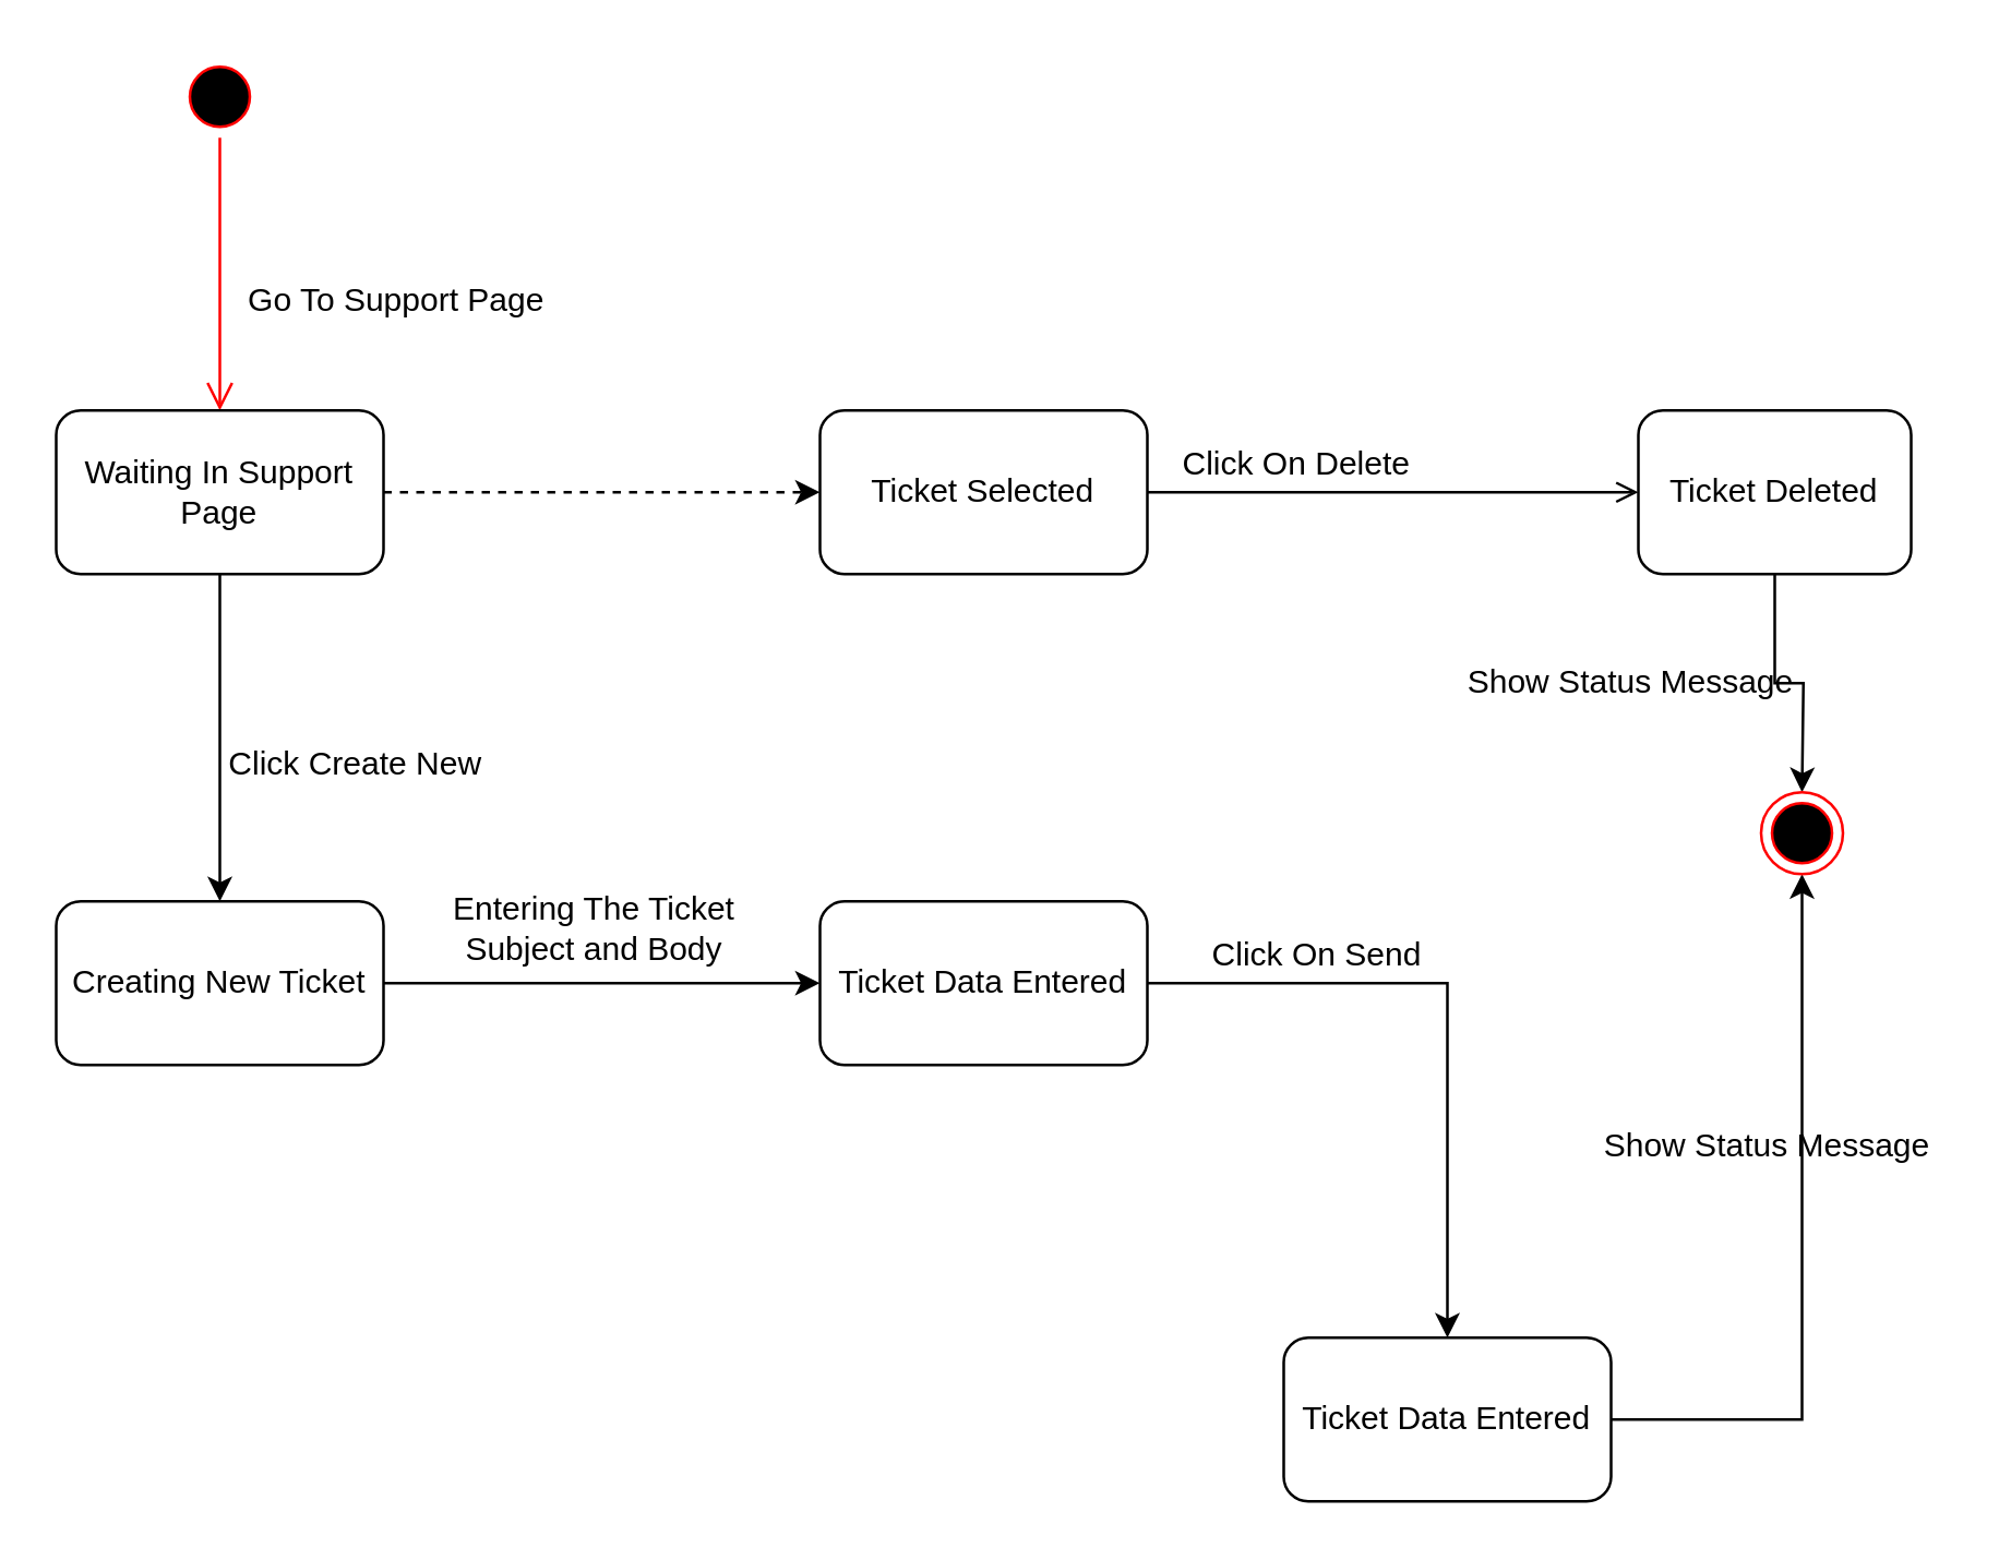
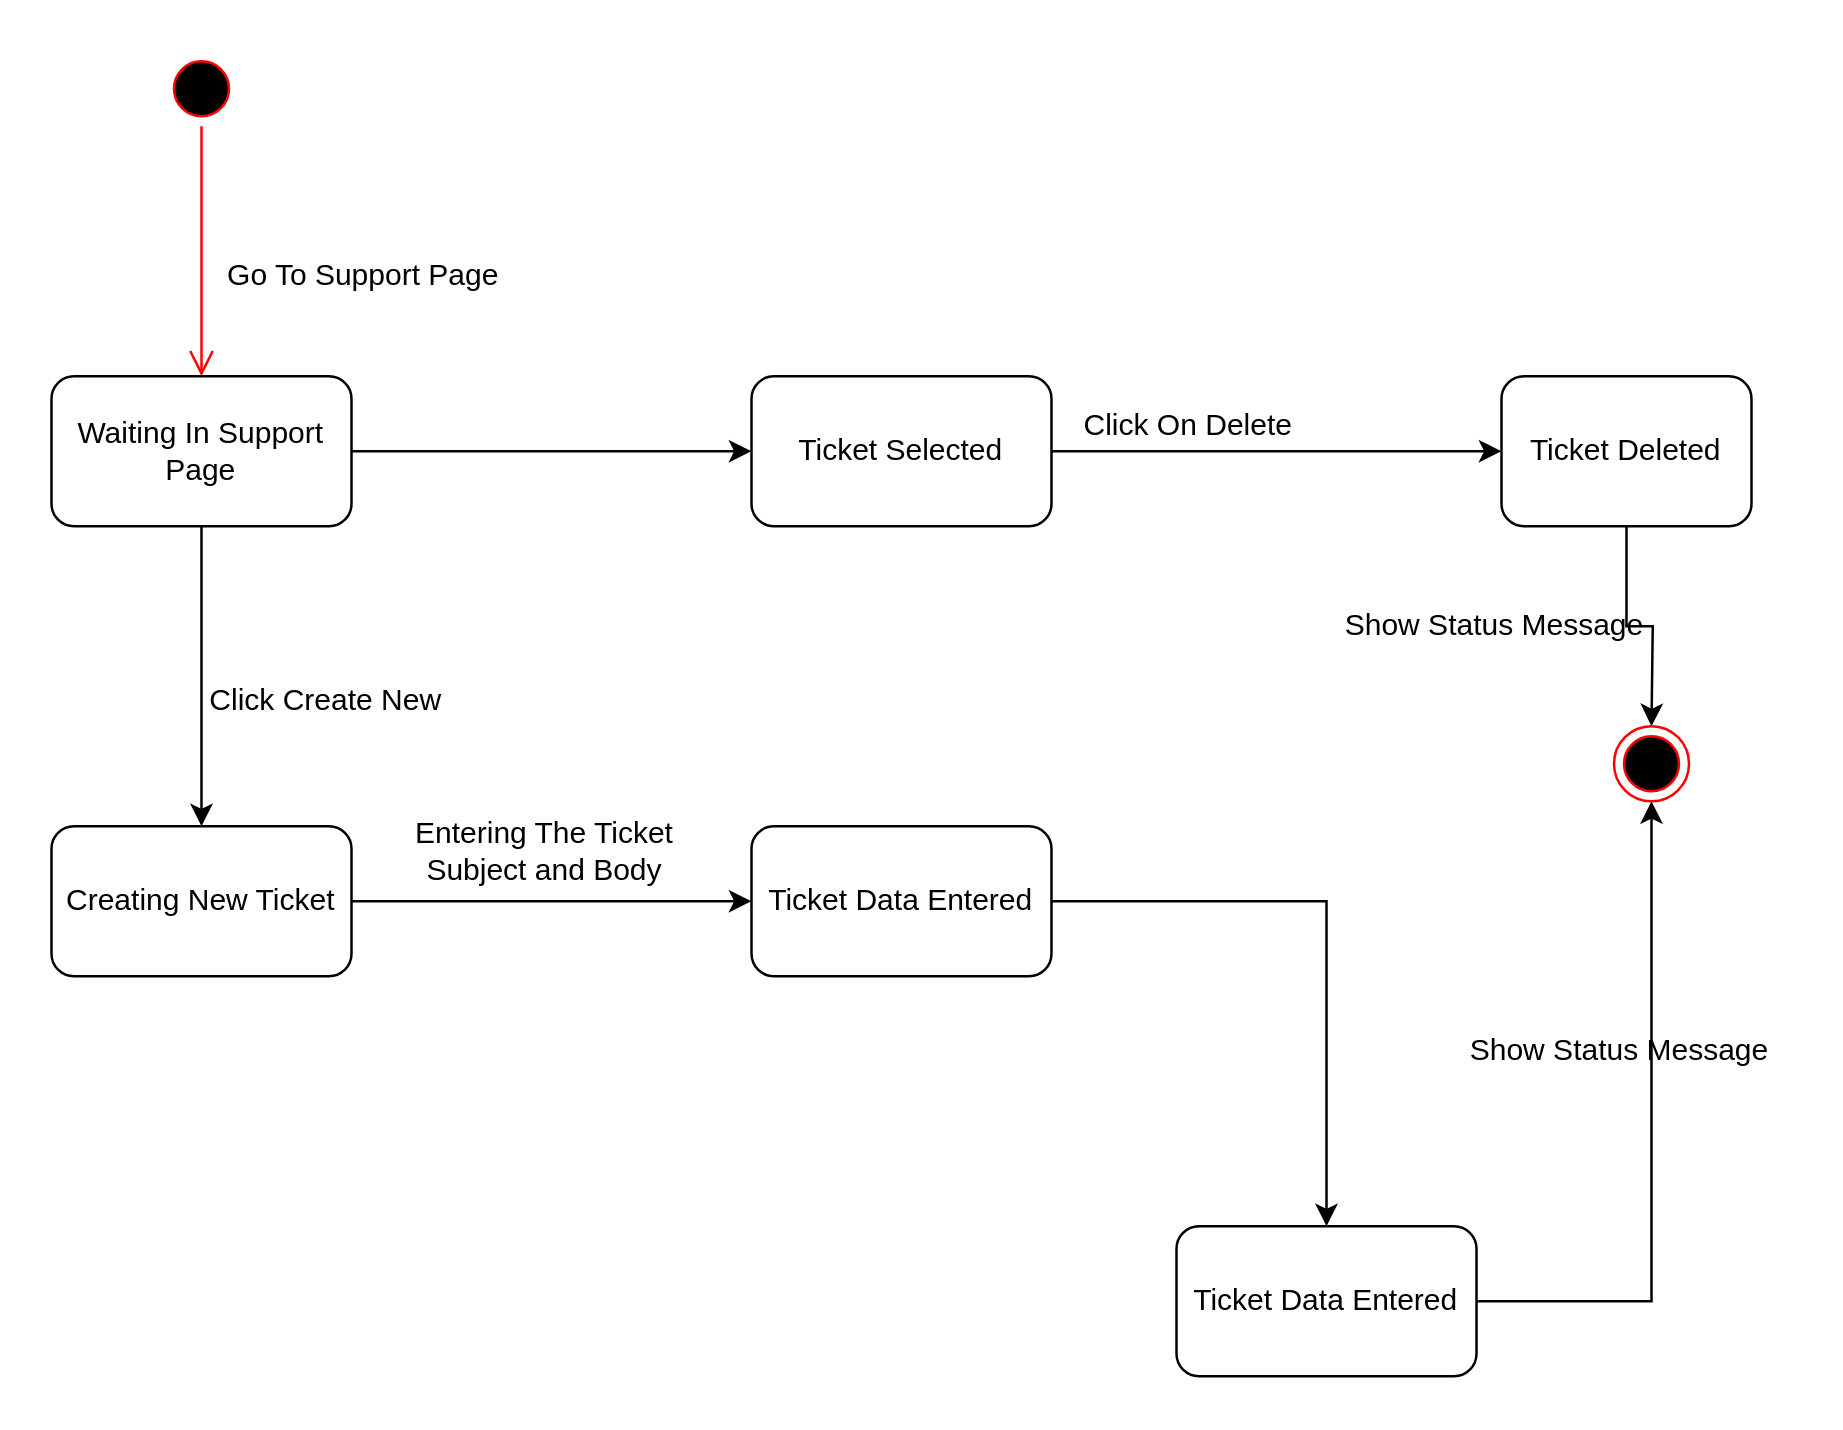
  <mxCell id="0" />
  <mxCell id="1" parent="0" />
  <mxCell id="2" value="" style="ellipse;html=1;shape=startState;fillColor=#000000;strokeColor=#ff0000;" vertex="1" parent="1"><mxGeometry x="65" y="20" width="30" height="30" as="geometry" /></mxCell>
  <mxCell id="3" value="" style="edgeStyle=orthogonalEdgeStyle;html=1;verticalAlign=bottom;endArrow=open;endSize=8;strokeColor=#ff0000;" edge="1" source="2" parent="1" target="6"><mxGeometry relative="1" as="geometry"><mxPoint x="80" y="110" as="targetPoint" /></mxGeometry></mxCell>
  <mxCell id="4" value="" style="edgeStyle=orthogonalEdgeStyle;rounded=0;orthogonalLoop=1;jettySize=auto;html=1;" edge="1" parent="1" source="6" target="12"><mxGeometry relative="1" as="geometry" /></mxCell>
- <mxCell id="5" value="" style="edgeStyle=orthogonalEdgeStyle;rounded=0;orthogonalLoop=1;jettySize=auto;html=1;dashed=1;" edge="1" parent="1" source="6" target="8"><mxGeometry relative="1" as="geometry" /></mxCell>
+ <mxCell id="5" value="" style="edgeStyle=orthogonalEdgeStyle;rounded=0;orthogonalLoop=1;jettySize=auto;html=1;" edge="1" parent="1" source="6" target="8"><mxGeometry relative="1" as="geometry" /></mxCell>
  <mxCell id="6" value="Waiting In Support Page" style="rounded=1;whiteSpace=wrap;html=1;" vertex="1" parent="1"><mxGeometry x="20" y="150" width="120" height="60" as="geometry" /></mxCell>
- <mxCell id="7" value="" style="edgeStyle=orthogonalEdgeStyle;rounded=0;orthogonalLoop=1;jettySize=auto;html=1;endArrow=open;" edge="1" parent="1" source="8" target="10"><mxGeometry relative="1" as="geometry" /></mxCell>
+ <mxCell id="7" value="" style="edgeStyle=orthogonalEdgeStyle;rounded=0;orthogonalLoop=1;jettySize=auto;html=1;" edge="1" parent="1" source="8" target="10"><mxGeometry relative="1" as="geometry" /></mxCell>
  <mxCell id="8" value="Ticket Selected" style="rounded=1;whiteSpace=wrap;html=1;" vertex="1" parent="1"><mxGeometry x="300" y="150" width="120" height="60" as="geometry" /></mxCell>
  <mxCell id="9" value="" style="edgeStyle=orthogonalEdgeStyle;rounded=0;orthogonalLoop=1;jettySize=auto;html=1;" edge="1" parent="1" source="10"><mxGeometry relative="1" as="geometry"><mxPoint x="660" y="290" as="targetPoint" /></mxGeometry></mxCell>
  <mxCell id="10" value="Ticket Deleted" style="rounded=1;whiteSpace=wrap;html=1;" vertex="1" parent="1"><mxGeometry x="600" y="150" width="100" height="60" as="geometry" /></mxCell>
  <mxCell id="11" value="" style="edgeStyle=orthogonalEdgeStyle;rounded=0;orthogonalLoop=1;jettySize=auto;html=1;entryX=0;entryY=0.5;entryDx=0;entryDy=0;" edge="1" parent="1" source="12" target="14"><mxGeometry relative="1" as="geometry"><mxPoint x="260" y="360" as="targetPoint" /></mxGeometry></mxCell>
  <mxCell id="12" value="Creating New Ticket" style="rounded=1;whiteSpace=wrap;html=1;" vertex="1" parent="1"><mxGeometry x="20" y="330" width="120" height="60" as="geometry" /></mxCell>
  <mxCell id="13" value="" style="edgeStyle=orthogonalEdgeStyle;rounded=0;orthogonalLoop=1;jettySize=auto;html=1;" edge="1" parent="1" source="14" target="16"><mxGeometry relative="1" as="geometry" /></mxCell>
  <mxCell id="14" value="Ticket Data Entered" style="rounded=1;whiteSpace=wrap;html=1;" vertex="1" parent="1"><mxGeometry x="300" y="330" width="120" height="60" as="geometry" /></mxCell>
  <mxCell id="15" value="" style="edgeStyle=orthogonalEdgeStyle;rounded=0;orthogonalLoop=1;jettySize=auto;html=1;entryX=0.5;entryY=1;entryDx=0;entryDy=0;" edge="1" parent="1" source="16" target="20"><mxGeometry relative="1" as="geometry"><mxPoint x="640" y="520" as="targetPoint" /></mxGeometry></mxCell>
  <mxCell id="16" value="Ticket Data Entered" style="rounded=1;whiteSpace=wrap;html=1;" vertex="1" parent="1"><mxGeometry x="470" y="490" width="120" height="60" as="geometry" /></mxCell>
  <mxCell id="17" value="Go To Support Page" style="text;html=1;strokeColor=none;fillColor=none;align=center;verticalAlign=middle;whiteSpace=wrap;rounded=0;" vertex="1" parent="1"><mxGeometry x="60" y="100" width="170" height="20" as="geometry" /></mxCell>
  <mxCell id="18" value="Click Create New" style="text;html=1;strokeColor=none;fillColor=none;align=center;verticalAlign=middle;whiteSpace=wrap;rounded=0;" vertex="1" parent="1"><mxGeometry x="65" y="270" width="130" height="20" as="geometry" /></mxCell>
  <mxCell id="19" value="Click On Delete" style="text;html=1;strokeColor=none;fillColor=none;align=center;verticalAlign=middle;whiteSpace=wrap;rounded=0;" vertex="1" parent="1"><mxGeometry x="410" y="160" width="130" height="20" as="geometry" /></mxCell>
  <mxCell id="20" value="" style="ellipse;html=1;shape=endState;fillColor=#000000;strokeColor=#ff0000;" vertex="1" parent="1"><mxGeometry x="645" y="290" width="30" height="30" as="geometry" /></mxCell>
  <mxCell id="21" value="Show Status Message" style="text;html=1;strokeColor=none;fillColor=none;align=center;verticalAlign=middle;whiteSpace=wrap;rounded=0;" vertex="1" parent="1"><mxGeometry x="530" y="240" width="135" height="20" as="geometry" /></mxCell>
  <mxCell id="22" value="Entering The Ticket Subject and Body" style="text;html=1;strokeColor=none;fillColor=none;align=center;verticalAlign=middle;whiteSpace=wrap;rounded=0;" vertex="1" parent="1"><mxGeometry x="150" y="330" width="135" height="20" as="geometry" /></mxCell>
- <mxCell id="23" value="Click On Send" style="text;html=1;strokeColor=none;fillColor=none;align=center;verticalAlign=middle;whiteSpace=wrap;rounded=0;" vertex="1" parent="1"><mxGeometry x="435" y="340" width="95" height="20" as="geometry" /></mxCell>
  <mxCell id="24" value="Show Status Message" style="text;html=1;strokeColor=none;fillColor=none;align=center;verticalAlign=middle;whiteSpace=wrap;rounded=0;" vertex="1" parent="1"><mxGeometry x="580" y="410" width="135" height="20" as="geometry" /></mxCell>
